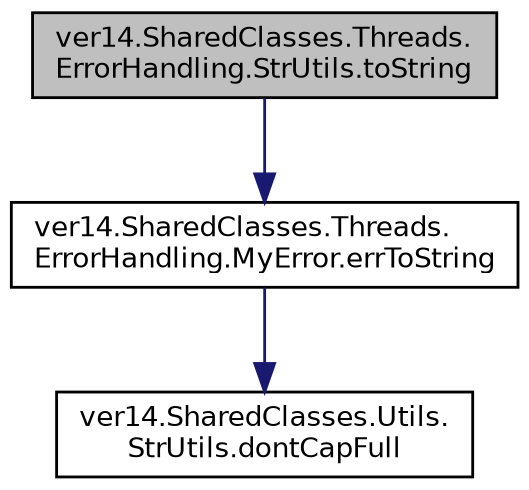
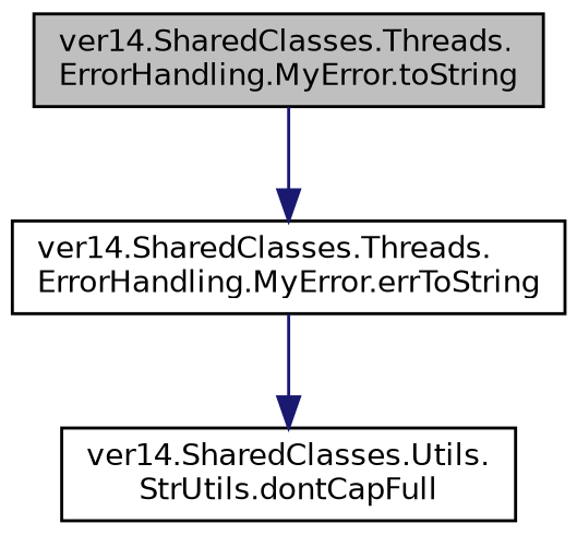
  digraph {
    rankdir=TB
    node [color=black fillcolor=white fontname=Helvetica fontsize=10 shape=record style=filled]
    edge [color=midnightblue fontname=Helvetica fontsize=10 labelfontname=Helvetica labelfontsize=10 style=solid]
-   n1 [fillcolor=grey75 fontcolor=black height=0.2 label="ver14.SharedClasses.Threads.\lErrorHandling.StrUtils.toString" width=0.4]
+   n1 [fillcolor=grey75 fontcolor=black height=0.2 label="ver14.SharedClasses.Threads.\lErrorHandling.MyError.toString" width=0.4]
    n2 [height=0.2 label="ver14.SharedClasses.Threads.\lErrorHandling.MyError.errToString" width=0.4]
    n3 [height=0.2 label="ver14.SharedClasses.Utils.\lStrUtils.dontCapFull" width=0.4]
    n1 -> n2
    n2 -> n3
  }
